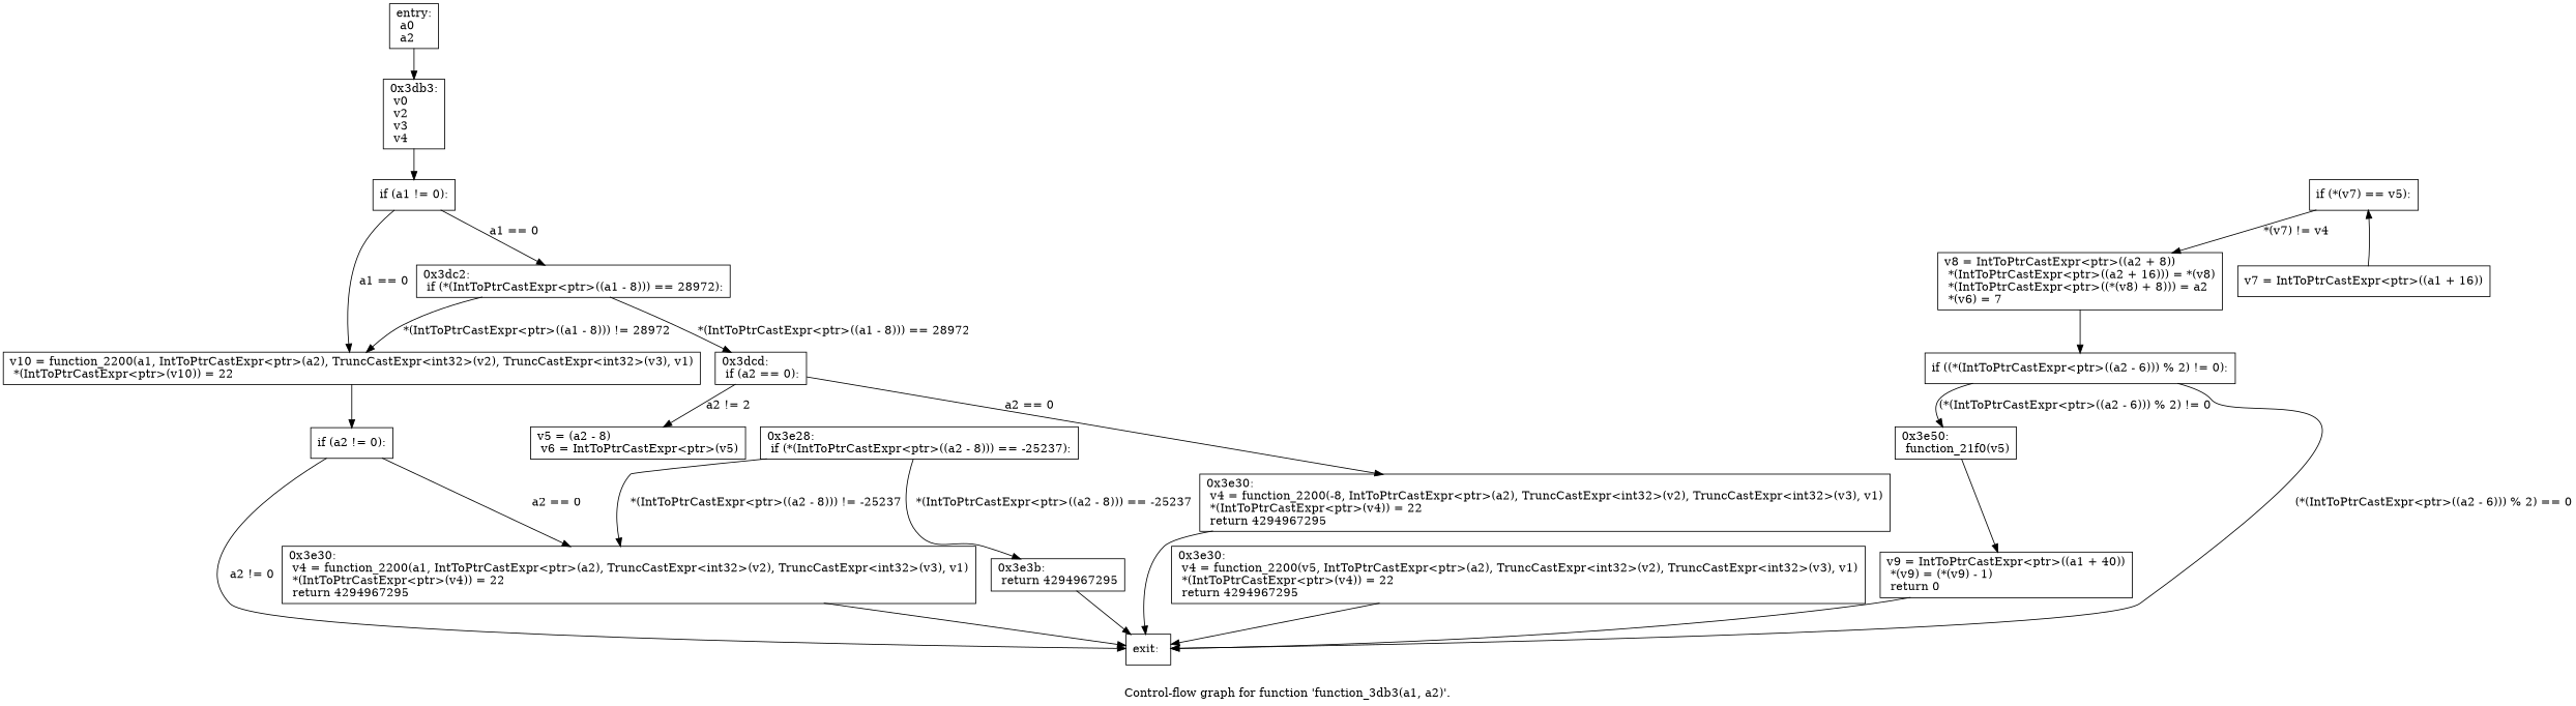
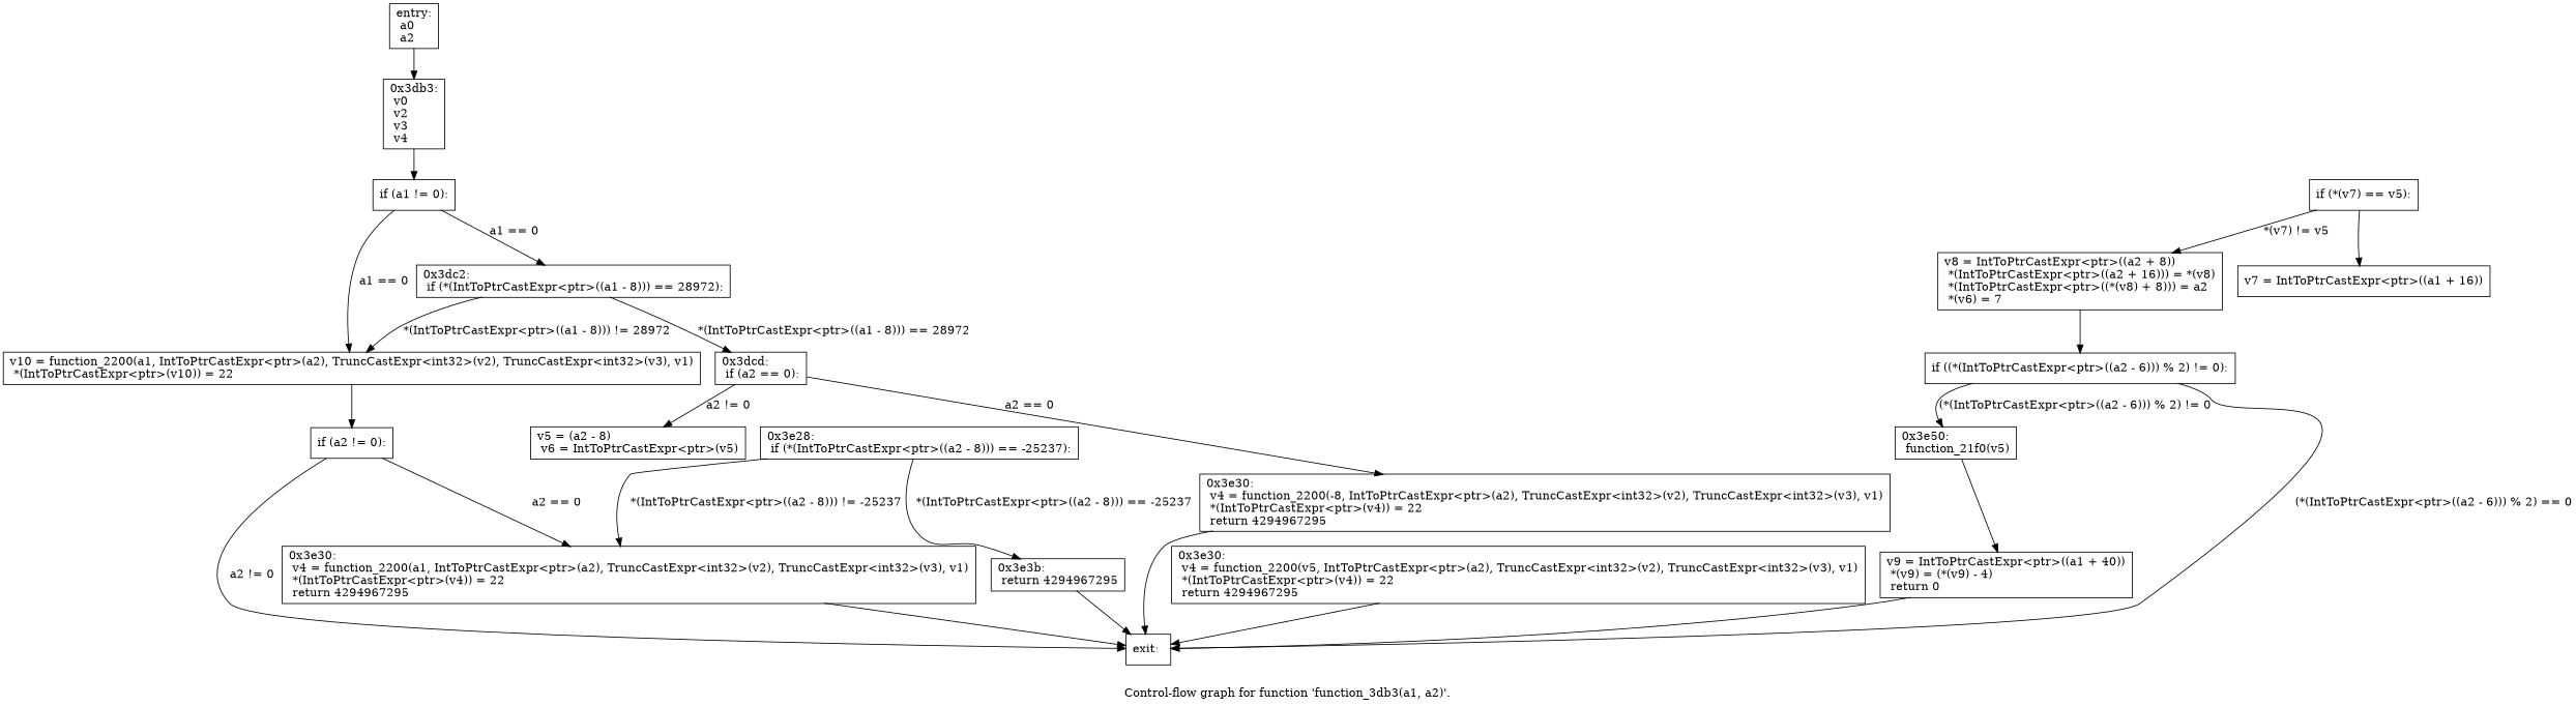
  digraph {
    label="Control-flow graph for function 'function_3db3(a1, a2)'."
    node [shape=record]
    n1 [label="{entry:\l  a0\l  a2\l}"]
    n2 [label="{0x3db3:\l  v0\l  v2\l  v3\l  v4\l}"]
    n3 [label="{  if (a1 != 0):\l}"]
    n4 [label="{0x3dc2:\l  if (*(IntToPtrCastExpr\<ptr\>((a1 - 8))) == 28972):\l}"]
    n5 [label="{  v10 = function_2200(a1, IntToPtrCastExpr\<ptr\>(a2), TruncCastExpr\<int32\>(v2), TruncCastExpr\<int32\>(v3), v1)\l  *(IntToPtrCastExpr\<ptr\>(v10)) = 22\l}"]
    n6 [label="{0x3dcd:\l  if (a2 == 0):\l}"]
    n7 [label="{  if (a2 != 0):\l}"]
    n8 [label="{0x3e30:\l  v4 = function_2200(-8, IntToPtrCastExpr\<ptr\>(a2), TruncCastExpr\<int32\>(v2), TruncCastExpr\<int32\>(v3), v1)\l  *(IntToPtrCastExpr\<ptr\>(v4)) = 22\l  return 4294967295\l}"]
    n9 [label="{  v5 = (a2 - 8)\l  v6 = IntToPtrCastExpr\<ptr\>(v5)\l}"]
    n10 [label="{0x3e30:\l  v4 = function_2200(a1, IntToPtrCastExpr\<ptr\>(a2), TruncCastExpr\<int32\>(v2), TruncCastExpr\<int32\>(v3), v1)\l  *(IntToPtrCastExpr\<ptr\>(v4)) = 22\l  return 4294967295\l}"]
    n11 [label="{exit:\l}"]
    n12 [label="{0x3e28:\l  if (*(IntToPtrCastExpr\<ptr\>((a2 - 8))) == -25237):\l}"]
    n13 [label="{0x3e3b:\l  return 4294967295\l}"]
    n14 [label="{0x3e30:\l  v4 = function_2200(v5, IntToPtrCastExpr\<ptr\>(a2), TruncCastExpr\<int32\>(v2), TruncCastExpr\<int32\>(v3), v1)\l  *(IntToPtrCastExpr\<ptr\>(v4)) = 22\l  return 4294967295\l}"]
    n15 [label="{  v7 = IntToPtrCastExpr\<ptr\>((a1 + 16))\l}"]
    n16 [label="{  if (*(v7) == v5):\l}"]
    n17 [label="{  v8 = IntToPtrCastExpr\<ptr\>((a2 + 8))\l  *(IntToPtrCastExpr\<ptr\>((a2 + 16))) = *(v8)\l  *(IntToPtrCastExpr\<ptr\>((*(v8) + 8))) = a2\l  *(v6) = 7\l}"]
    n18 [label="{  if ((*(IntToPtrCastExpr\<ptr\>((a2 - 6))) % 2) != 0):\l}"]
    n19 [label="{0x3e50:\l  function_21f0(v5)\l}"]
-   n20 [label="{  v9 = IntToPtrCastExpr\<ptr\>((a1 + 40))\l  *(v9) = (*(v9) - 1)\l  return 0\l}"]
+   n20 [label="{  v9 = IntToPtrCastExpr\<ptr\>((a1 + 40))\l  *(v9) = (*(v9) - 4)\l  return 0\l}"]
    n1 -> n2
    n2 -> n3
    n3 -> n4 [label="a1 == 0"]
    n3 -> n5 [label="a1 == 0"]
    n4 -> n5 [label="*(IntToPtrCastExpr\<ptr\>((a1 - 8))) != 28972"]
    n4 -> n6 [label="*(IntToPtrCastExpr\<ptr\>((a1 - 8))) == 28972"]
    n5 -> n7
    n6 -> n8 [label="a2 == 0"]
-   n6 -> n9 [label="a2 != 2"]
+   n6 -> n9 [label="a2 != 0"]
    n7 -> n10 [label="a2 == 0"]
    n7 -> n11 [label="a2 != 0"]
    n8 -> n11
    n10 -> n11
    n12 -> n10 [label="*(IntToPtrCastExpr\<ptr\>((a2 - 8))) != -25237"]
    n12 -> n13 [label="*(IntToPtrCastExpr\<ptr\>((a2 - 8))) == -25237"]
    n13 -> n11
    n14 -> n11
-   n15 -> n16
-   n16 -> n17 [label="*(v7) != v4"]
+   n16 -> n15
+   n16 -> n17 [label="*(v7) != v5"]
    n17 -> n18
    n18 -> n11 [label="(*(IntToPtrCastExpr\<ptr\>((a2 - 6))) % 2) == 0"]
    n18 -> n19 [label="(*(IntToPtrCastExpr\<ptr\>((a2 - 6))) % 2) != 0"]
    n19 -> n20
    n20 -> n11
  }
